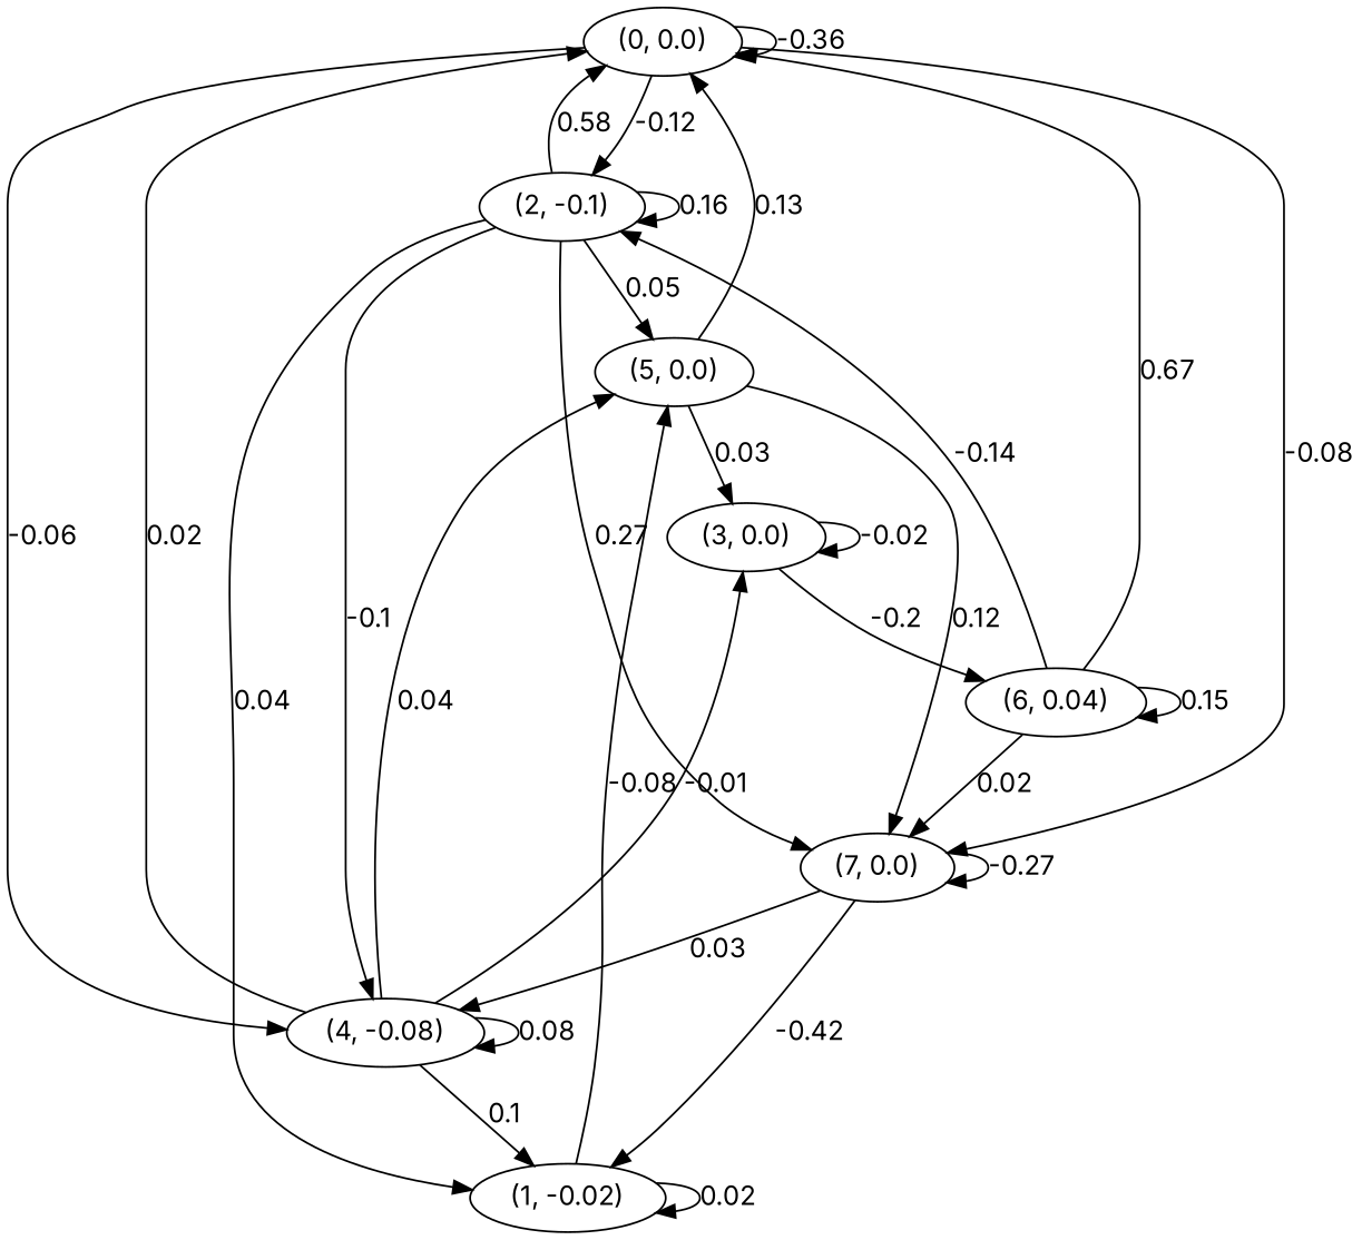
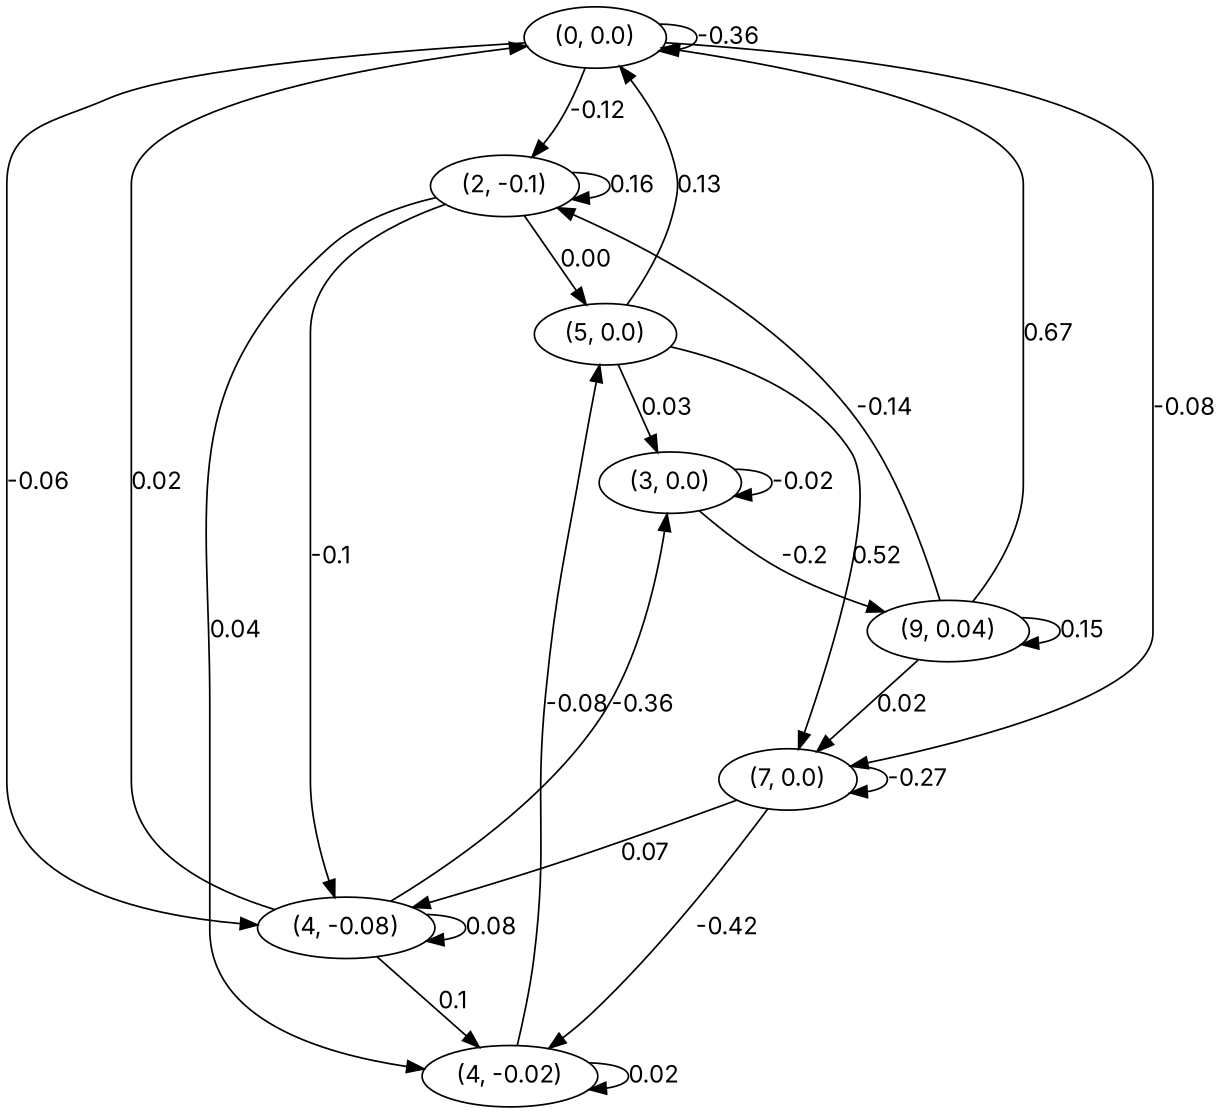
  digraph {
    fontname=Inter
    node [fontname=Inter]
    edge [fontname=Inter]
    n1 [label="(0, 0.0)"]
    n2 [label="(2, -0.1)"]
    n3 [label="(4, -0.08)"]
    n4 [label="(7, 0.0)"]
-   n5 [label="(1, -0.02)"]
+   n5 [label="(4, -0.02)"]
    n6 [label="(5, 0.0)"]
    n7 [label="(3, 0.0)"]
-   n8 [label="(6, 0.04)"]
+   n8 [label="(9, 0.04)"]
    n1 -> n1 [label=-0.36]
    n1 -> n2 [label=-0.12]
    n1 -> n3 [label=-0.06]
    n1 -> n4 [label=-0.08]
-   n2 -> n1 [label=0.58]
    n2 -> n2 [label=0.16]
    n2 -> n3 [label=-0.1]
-   n2 -> n4 [label=0.27]
    n2 -> n5 [label=0.04]
-   n2 -> n6 [label=0.05]
+   n2 -> n6 [label=0.00]
    n3 -> n1 [label=0.02]
    n3 -> n3 [label=0.08]
    n3 -> n5 [label=0.1]
-   n3 -> n6 [label=0.04]
-   n3 -> n7 [label=-0.01]
-   n4 -> n3 [label=0.03]
+   n3 -> n7 [label=-0.36]
+   n4 -> n3 [label=0.07]
    n4 -> n4 [label=-0.27]
    n4 -> n5 [label=-0.42]
    n5 -> n5 [label=0.02]
    n5 -> n6 [label=-0.08]
    n6 -> n1 [label=0.13]
-   n6 -> n4 [label=0.12]
+   n6 -> n4 [label=0.52]
    n6 -> n7 [label=0.03]
    n7 -> n7 [label=-0.02]
    n7 -> n8 [label=-0.2]
    n8 -> n1 [label=0.67]
    n8 -> n2 [label=-0.14]
    n8 -> n4 [label=0.02]
    n8 -> n8 [label=0.15]
  }
